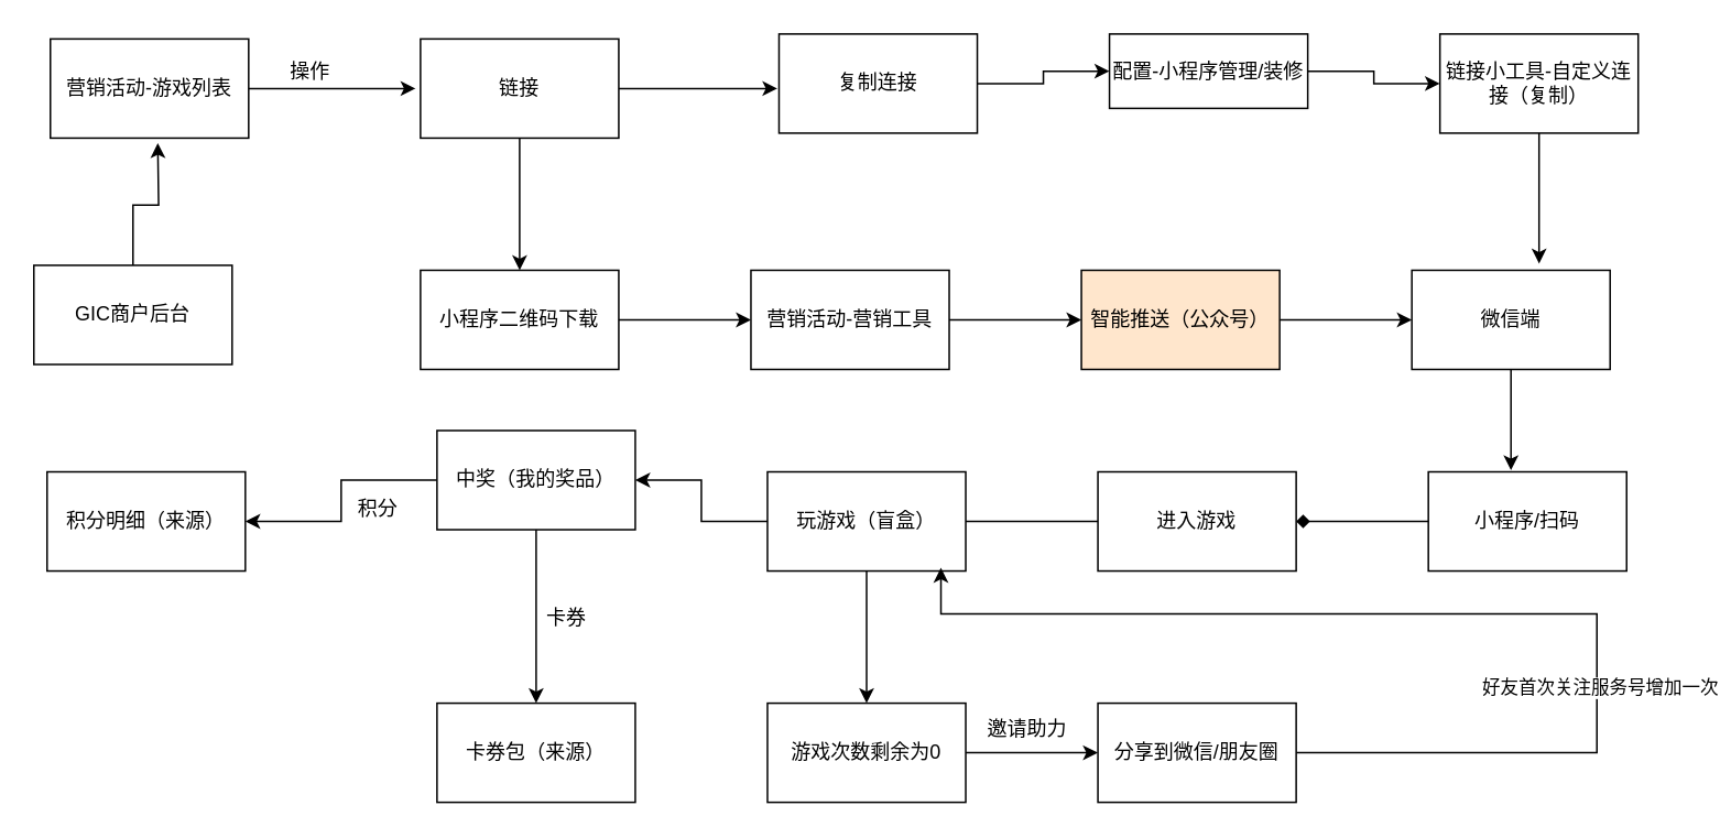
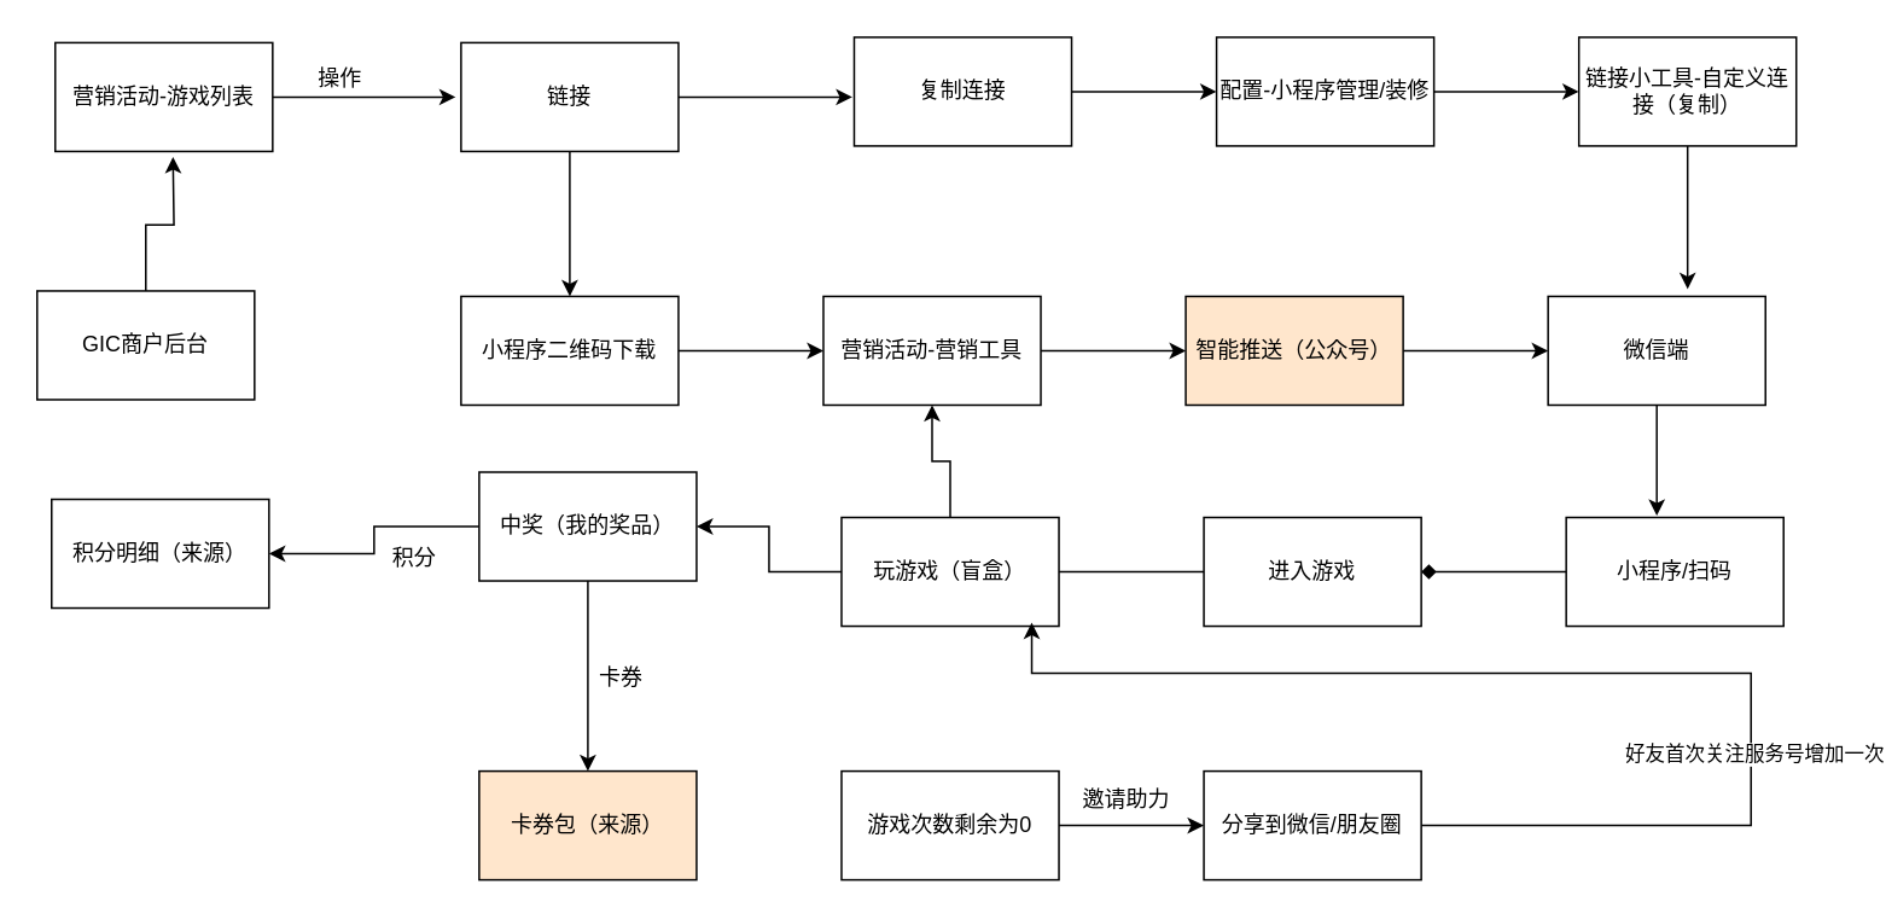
  <mxCell id="0" />
  <mxCell id="1" parent="0" />
  <mxCell id="2" style="edgeStyle=orthogonalEdgeStyle;rounded=0;orthogonalLoop=1;jettySize=auto;html=1;" edge="1" parent="1" source="3"><mxGeometry relative="1" as="geometry"><mxPoint x="251" y="53" as="targetPoint" /></mxGeometry></mxCell>
  <mxCell id="3" value="营销活动-游戏列表" style="rounded=0;whiteSpace=wrap;html=1;" vertex="1" parent="1"><mxGeometry x="30" y="23" width="120" height="60" as="geometry" /></mxCell>
  <mxCell id="4" style="edgeStyle=orthogonalEdgeStyle;rounded=0;orthogonalLoop=1;jettySize=auto;html=1;" edge="1" parent="1" source="6"><mxGeometry relative="1" as="geometry"><mxPoint x="470" y="53" as="targetPoint" /></mxGeometry></mxCell>
  <mxCell id="5" value="" style="edgeStyle=orthogonalEdgeStyle;rounded=0;orthogonalLoop=1;jettySize=auto;html=1;" edge="1" parent="1" source="6" target="11"><mxGeometry relative="1" as="geometry" /></mxCell>
  <mxCell id="6" value="链接" style="rounded=0;whiteSpace=wrap;html=1;" vertex="1" parent="1"><mxGeometry x="254" y="23" width="120" height="60" as="geometry" /></mxCell>
  <mxCell id="7" value="操作" style="text;html=1;align=center;verticalAlign=middle;resizable=0;points=[];autosize=1;strokeColor=none;fillColor=none;" vertex="1" parent="1"><mxGeometry x="166" y="30" width="42" height="26" as="geometry" /></mxCell>
  <mxCell id="8" value="" style="edgeStyle=orthogonalEdgeStyle;rounded=0;orthogonalLoop=1;jettySize=auto;html=1;" edge="1" parent="1" source="9" target="13"><mxGeometry relative="1" as="geometry" /></mxCell>
  <mxCell id="9" value="复制连接" style="rounded=0;whiteSpace=wrap;html=1;" vertex="1" parent="1"><mxGeometry x="471" y="20" width="120" height="60" as="geometry" /></mxCell>
  <mxCell id="10" value="" style="edgeStyle=orthogonalEdgeStyle;rounded=0;orthogonalLoop=1;jettySize=auto;html=1;" edge="1" parent="1" source="11" target="17"><mxGeometry relative="1" as="geometry" /></mxCell>
  <mxCell id="11" value="小程序二维码下载" style="whiteSpace=wrap;html=1;rounded=0;" vertex="1" parent="1"><mxGeometry x="254" y="163" width="120" height="60" as="geometry" /></mxCell>
  <mxCell id="12" value="" style="edgeStyle=orthogonalEdgeStyle;rounded=0;orthogonalLoop=1;jettySize=auto;html=1;" edge="1" parent="1" source="13" target="15"><mxGeometry relative="1" as="geometry" /></mxCell>
- <mxCell id="13" value="配置-小程序管理/装修" style="whiteSpace=wrap;html=1;rounded=0;" vertex="1" parent="1"><mxGeometry x="671" y="20" width="120" height="45" as="geometry" /></mxCell>
+ <mxCell id="13" value="配置-小程序管理/装修" style="whiteSpace=wrap;html=1;rounded=0;" vertex="1" parent="1"><mxGeometry x="671" y="20" width="120" height="60" as="geometry" /></mxCell>
  <mxCell id="14" style="edgeStyle=orthogonalEdgeStyle;rounded=0;orthogonalLoop=1;jettySize=auto;html=1;" edge="1" parent="1" source="15"><mxGeometry relative="1" as="geometry"><mxPoint x="931" y="159" as="targetPoint" /></mxGeometry></mxCell>
  <mxCell id="15" value="链接小工具-自定义连接（复制）" style="whiteSpace=wrap;html=1;rounded=0;" vertex="1" parent="1"><mxGeometry x="871" y="20" width="120" height="60" as="geometry" /></mxCell>
  <mxCell id="16" value="" style="edgeStyle=orthogonalEdgeStyle;rounded=0;orthogonalLoop=1;jettySize=auto;html=1;" edge="1" parent="1" source="17" target="19"><mxGeometry relative="1" as="geometry" /></mxCell>
  <mxCell id="17" value="营销活动-营销工具" style="whiteSpace=wrap;html=1;rounded=0;" vertex="1" parent="1"><mxGeometry x="454" y="163" width="120" height="60" as="geometry" /></mxCell>
  <mxCell id="18" value="" style="edgeStyle=orthogonalEdgeStyle;rounded=0;orthogonalLoop=1;jettySize=auto;html=1;" edge="1" parent="1" source="19" target="21"><mxGeometry relative="1" as="geometry" /></mxCell>
  <mxCell id="19" value="智能推送（公众号）" style="whiteSpace=wrap;html=1;rounded=0;fillColor=#ffe6cc;" vertex="1" parent="1"><mxGeometry x="654" y="163" width="120" height="60" as="geometry" /></mxCell>
  <mxCell id="20" style="edgeStyle=orthogonalEdgeStyle;rounded=0;orthogonalLoop=1;jettySize=auto;html=1;" edge="1" parent="1" source="21"><mxGeometry relative="1" as="geometry"><mxPoint x="914" y="284" as="targetPoint" /><Array as="points"><mxPoint x="914" y="244" /><mxPoint x="914" y="244" /></Array></mxGeometry></mxCell>
  <mxCell id="21" value="微信端" style="whiteSpace=wrap;html=1;rounded=0;" vertex="1" parent="1"><mxGeometry x="854" y="163" width="120" height="60" as="geometry" /></mxCell>
  <mxCell id="22" value="" style="edgeStyle=orthogonalEdgeStyle;rounded=0;orthogonalLoop=1;jettySize=auto;html=1;endArrow=diamond;" edge="1" parent="1" source="23" target="25"><mxGeometry relative="1" as="geometry" /></mxCell>
  <mxCell id="23" value="小程序/扫码" style="whiteSpace=wrap;html=1;rounded=0;" vertex="1" parent="1"><mxGeometry x="864" y="285" width="120" height="60" as="geometry" /></mxCell>
  <mxCell id="24" value="" style="edgeStyle=orthogonalEdgeStyle;rounded=0;orthogonalLoop=1;jettySize=auto;html=1;endArrow=none;" edge="1" parent="1" source="25" target="28"><mxGeometry relative="1" as="geometry" /></mxCell>
  <mxCell id="25" value="进入游戏" style="whiteSpace=wrap;html=1;rounded=0;" vertex="1" parent="1"><mxGeometry x="664" y="285" width="120" height="60" as="geometry" /></mxCell>
  <mxCell id="26" value="" style="edgeStyle=orthogonalEdgeStyle;rounded=0;orthogonalLoop=1;jettySize=auto;html=1;" edge="1" parent="1" source="28" target="31"><mxGeometry relative="1" as="geometry" /></mxCell>
- <mxCell id="27" value="" style="edgeStyle=orthogonalEdgeStyle;rounded=0;orthogonalLoop=1;jettySize=auto;html=1;" edge="1" parent="1" source="28" target="37"><mxGeometry relative="1" as="geometry" /></mxCell>
+ <mxCell id="27" value="" style="edgeStyle=orthogonalEdgeStyle;rounded=0;orthogonalLoop=1;jettySize=auto;html=1;" edge="1" parent="1" source="28" target="17"><mxGeometry relative="1" as="geometry" /></mxCell>
  <mxCell id="28" value="玩游戏（盲盒）" style="whiteSpace=wrap;html=1;rounded=0;" vertex="1" parent="1"><mxGeometry x="464" y="285" width="120" height="60" as="geometry" /></mxCell>
  <mxCell id="29" value="" style="edgeStyle=orthogonalEdgeStyle;rounded=0;orthogonalLoop=1;jettySize=auto;html=1;" edge="1" parent="1" source="31" target="32"><mxGeometry relative="1" as="geometry" /></mxCell>
  <mxCell id="30" value="" style="edgeStyle=orthogonalEdgeStyle;rounded=0;orthogonalLoop=1;jettySize=auto;html=1;" edge="1" parent="1" source="31" target="34"><mxGeometry relative="1" as="geometry" /></mxCell>
  <mxCell id="31" value="中奖（我的奖品）" style="whiteSpace=wrap;html=1;rounded=0;" vertex="1" parent="1"><mxGeometry x="264" y="260" width="120" height="60" as="geometry" /></mxCell>
- <mxCell id="32" value="积分明细（来源）" style="whiteSpace=wrap;html=1;rounded=0;" vertex="1" parent="1"><mxGeometry x="28" y="285" width="120" height="60" as="geometry" /></mxCell>
+ <mxCell id="32" value="积分明细（来源）" style="whiteSpace=wrap;html=1;rounded=0;" vertex="1" parent="1"><mxGeometry x="28" y="275" width="120" height="60" as="geometry" /></mxCell>
  <mxCell id="33" value="积分" style="text;html=1;align=center;verticalAlign=middle;resizable=0;points=[];autosize=1;strokeColor=none;fillColor=none;" vertex="1" parent="1"><mxGeometry x="207" y="295" width="42" height="26" as="geometry" /></mxCell>
- <mxCell id="34" value="卡券包（来源）" style="whiteSpace=wrap;html=1;rounded=0;" vertex="1" parent="1"><mxGeometry x="264" y="425" width="120" height="60" as="geometry" /></mxCell>
+ <mxCell id="34" value="卡券包（来源）" style="whiteSpace=wrap;html=1;rounded=0;fillColor=#ffe6cc;" vertex="1" parent="1"><mxGeometry x="264" y="425" width="120" height="60" as="geometry" /></mxCell>
  <mxCell id="35" value="卡券" style="text;html=1;align=center;verticalAlign=middle;resizable=0;points=[];autosize=1;strokeColor=none;fillColor=none;" vertex="1" parent="1"><mxGeometry x="321" y="361" width="42" height="26" as="geometry" /></mxCell>
  <mxCell id="36" value="" style="edgeStyle=orthogonalEdgeStyle;rounded=0;orthogonalLoop=1;jettySize=auto;html=1;" edge="1" parent="1" source="37" target="40"><mxGeometry relative="1" as="geometry" /></mxCell>
  <mxCell id="37" value="游戏次数剩余为0" style="whiteSpace=wrap;html=1;rounded=0;" vertex="1" parent="1"><mxGeometry x="464" y="425" width="120" height="60" as="geometry" /></mxCell>
  <mxCell id="38" style="edgeStyle=orthogonalEdgeStyle;rounded=0;orthogonalLoop=1;jettySize=auto;html=1;entryX=0.875;entryY=0.967;entryDx=0;entryDy=0;entryPerimeter=0;" edge="1" parent="1" source="40" target="28"><mxGeometry relative="1" as="geometry"><Array as="points"><mxPoint x="966" y="455" /><mxPoint x="966" y="371" /><mxPoint x="569" y="371" /></Array></mxGeometry></mxCell>
  <mxCell id="39" value="好友首次关注服务号增加一次" style="edgeLabel;html=1;align=center;verticalAlign=middle;resizable=0;points=[];" vertex="1" connectable="0" parent="38"><mxGeometry x="-0.357" y="-1" relative="1" as="geometry"><mxPoint as="offset" /></mxGeometry></mxCell>
  <mxCell id="40" value="分享到微信/朋友圈" style="whiteSpace=wrap;html=1;rounded=0;" vertex="1" parent="1"><mxGeometry x="664" y="425" width="120" height="60" as="geometry" /></mxCell>
  <mxCell id="41" value="邀请助力" style="text;html=1;align=center;verticalAlign=middle;resizable=0;points=[];autosize=1;strokeColor=none;fillColor=none;" vertex="1" parent="1"><mxGeometry x="588" y="428" width="66" height="26" as="geometry" /></mxCell>
  <mxCell id="42" style="edgeStyle=orthogonalEdgeStyle;rounded=0;orthogonalLoop=1;jettySize=auto;html=1;" edge="1" parent="1" source="43"><mxGeometry relative="1" as="geometry"><mxPoint x="95" y="86" as="targetPoint" /></mxGeometry></mxCell>
  <mxCell id="43" value="GIC商户后台" style="rounded=0;whiteSpace=wrap;html=1;" vertex="1" parent="1"><mxGeometry x="20" y="160" width="120" height="60" as="geometry" /></mxCell>
